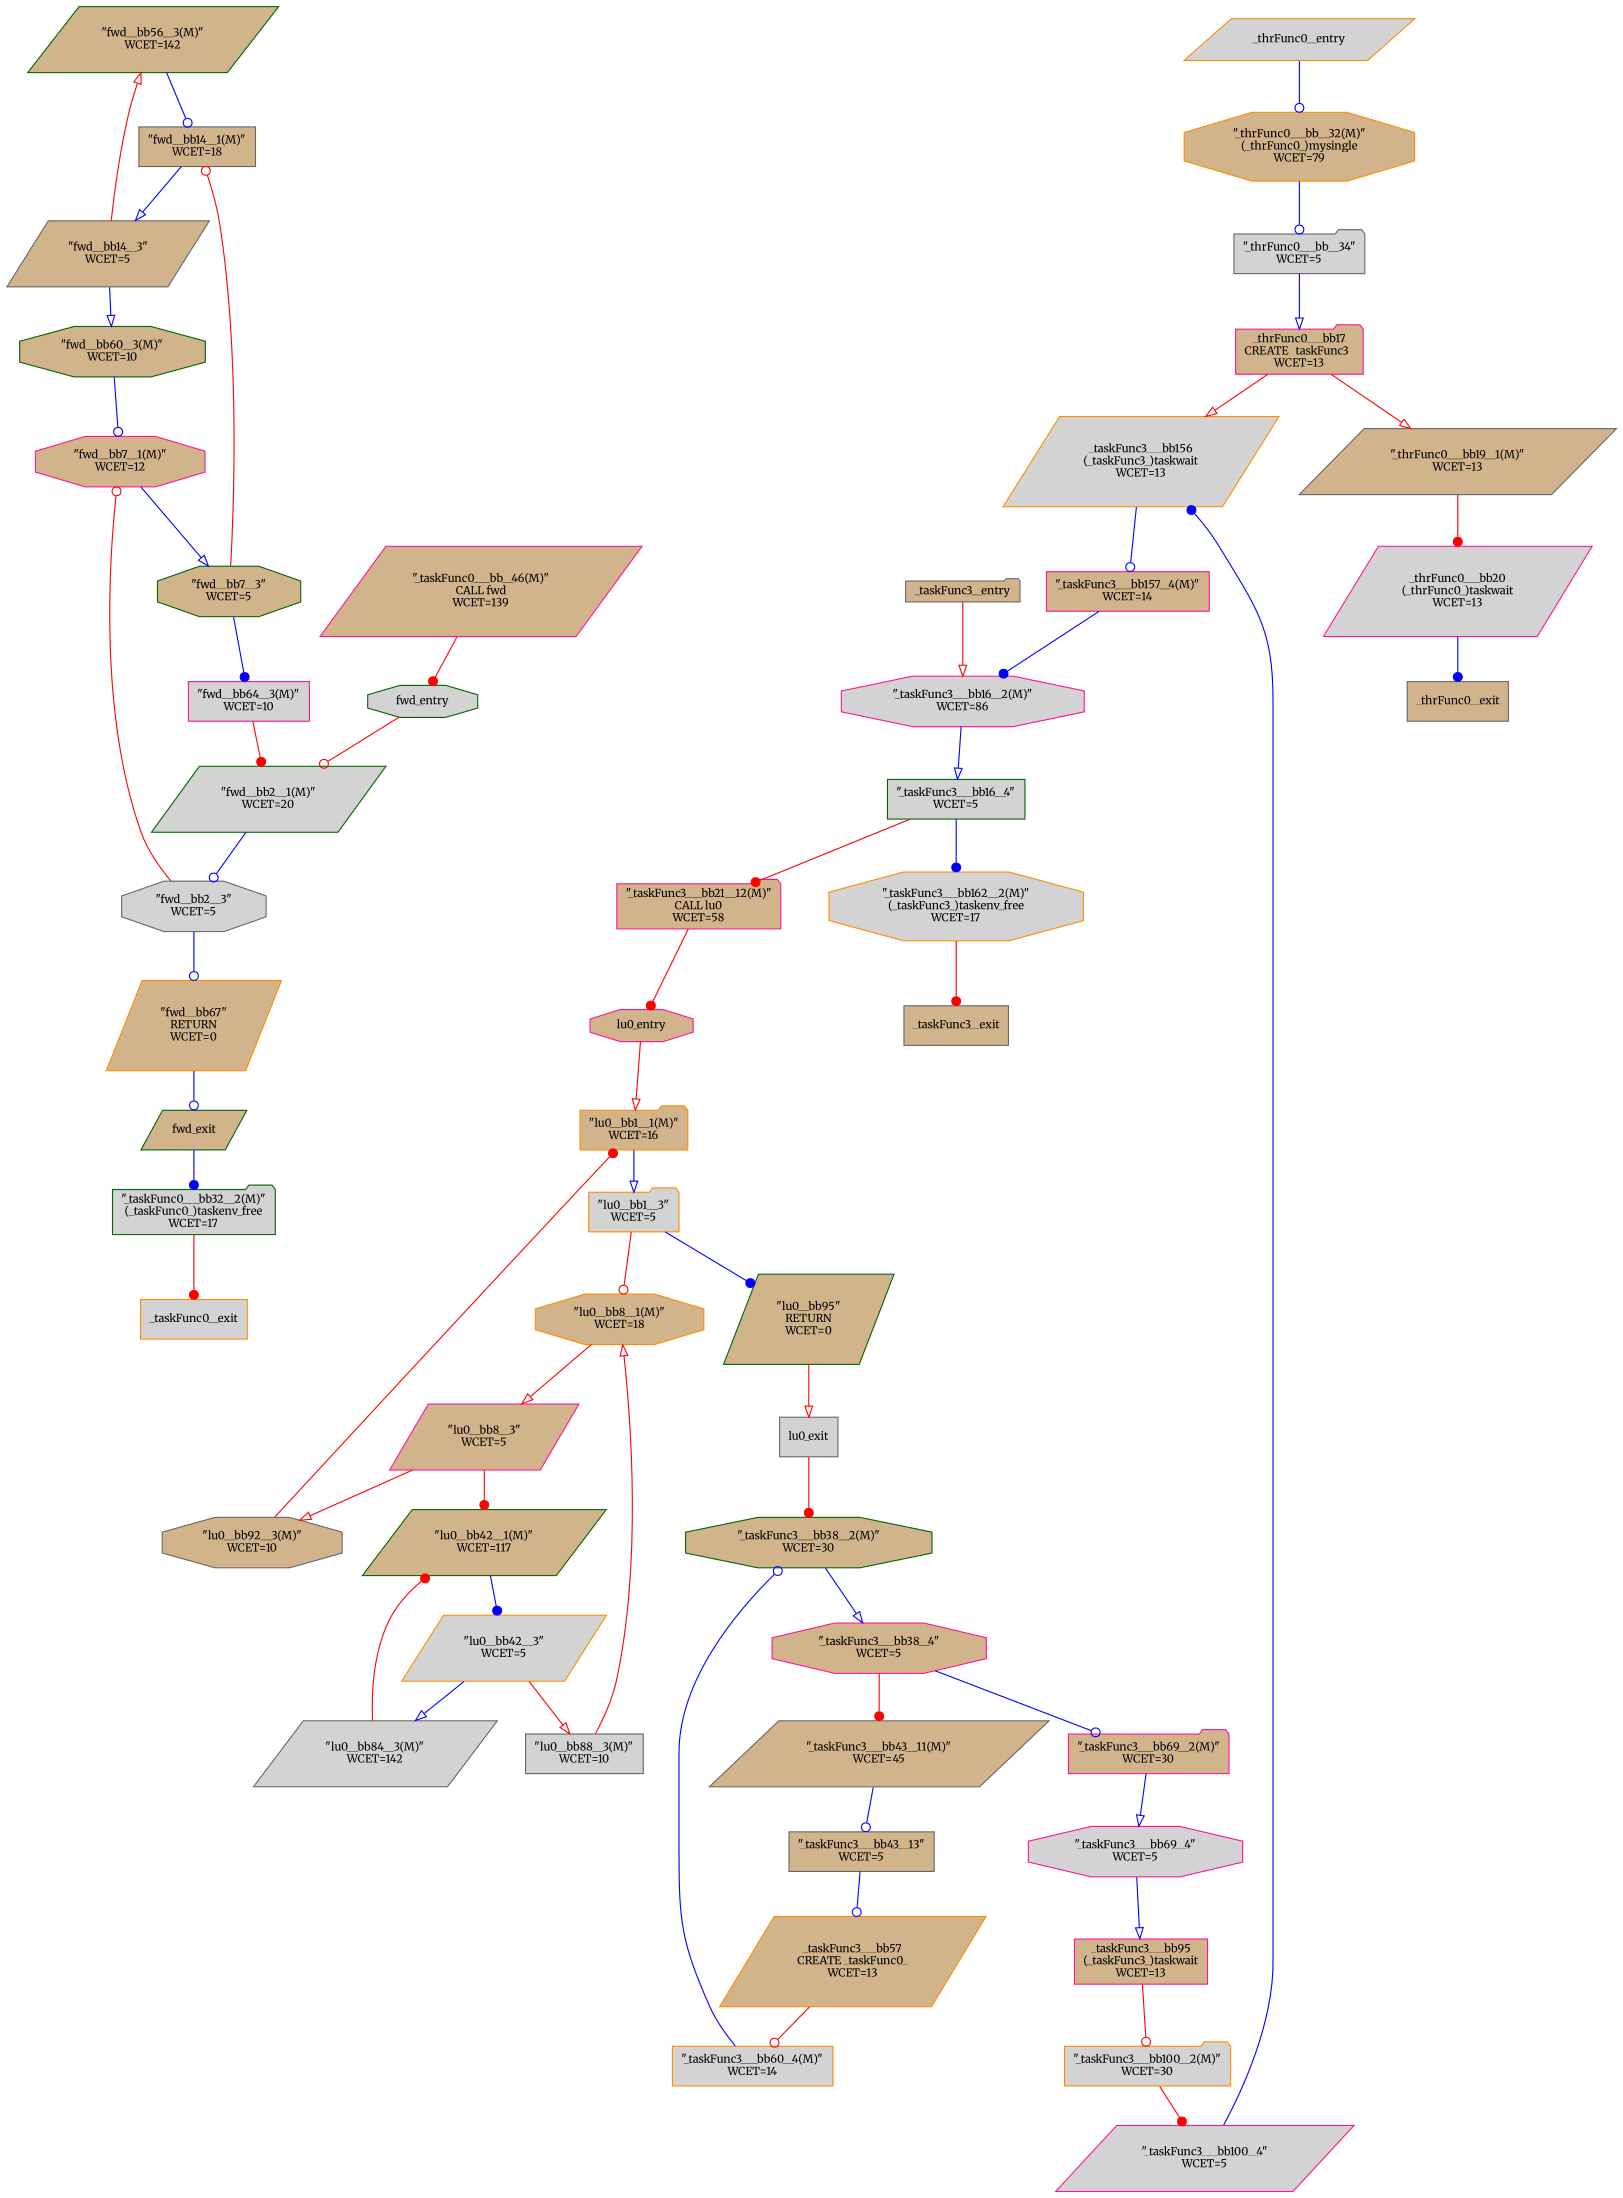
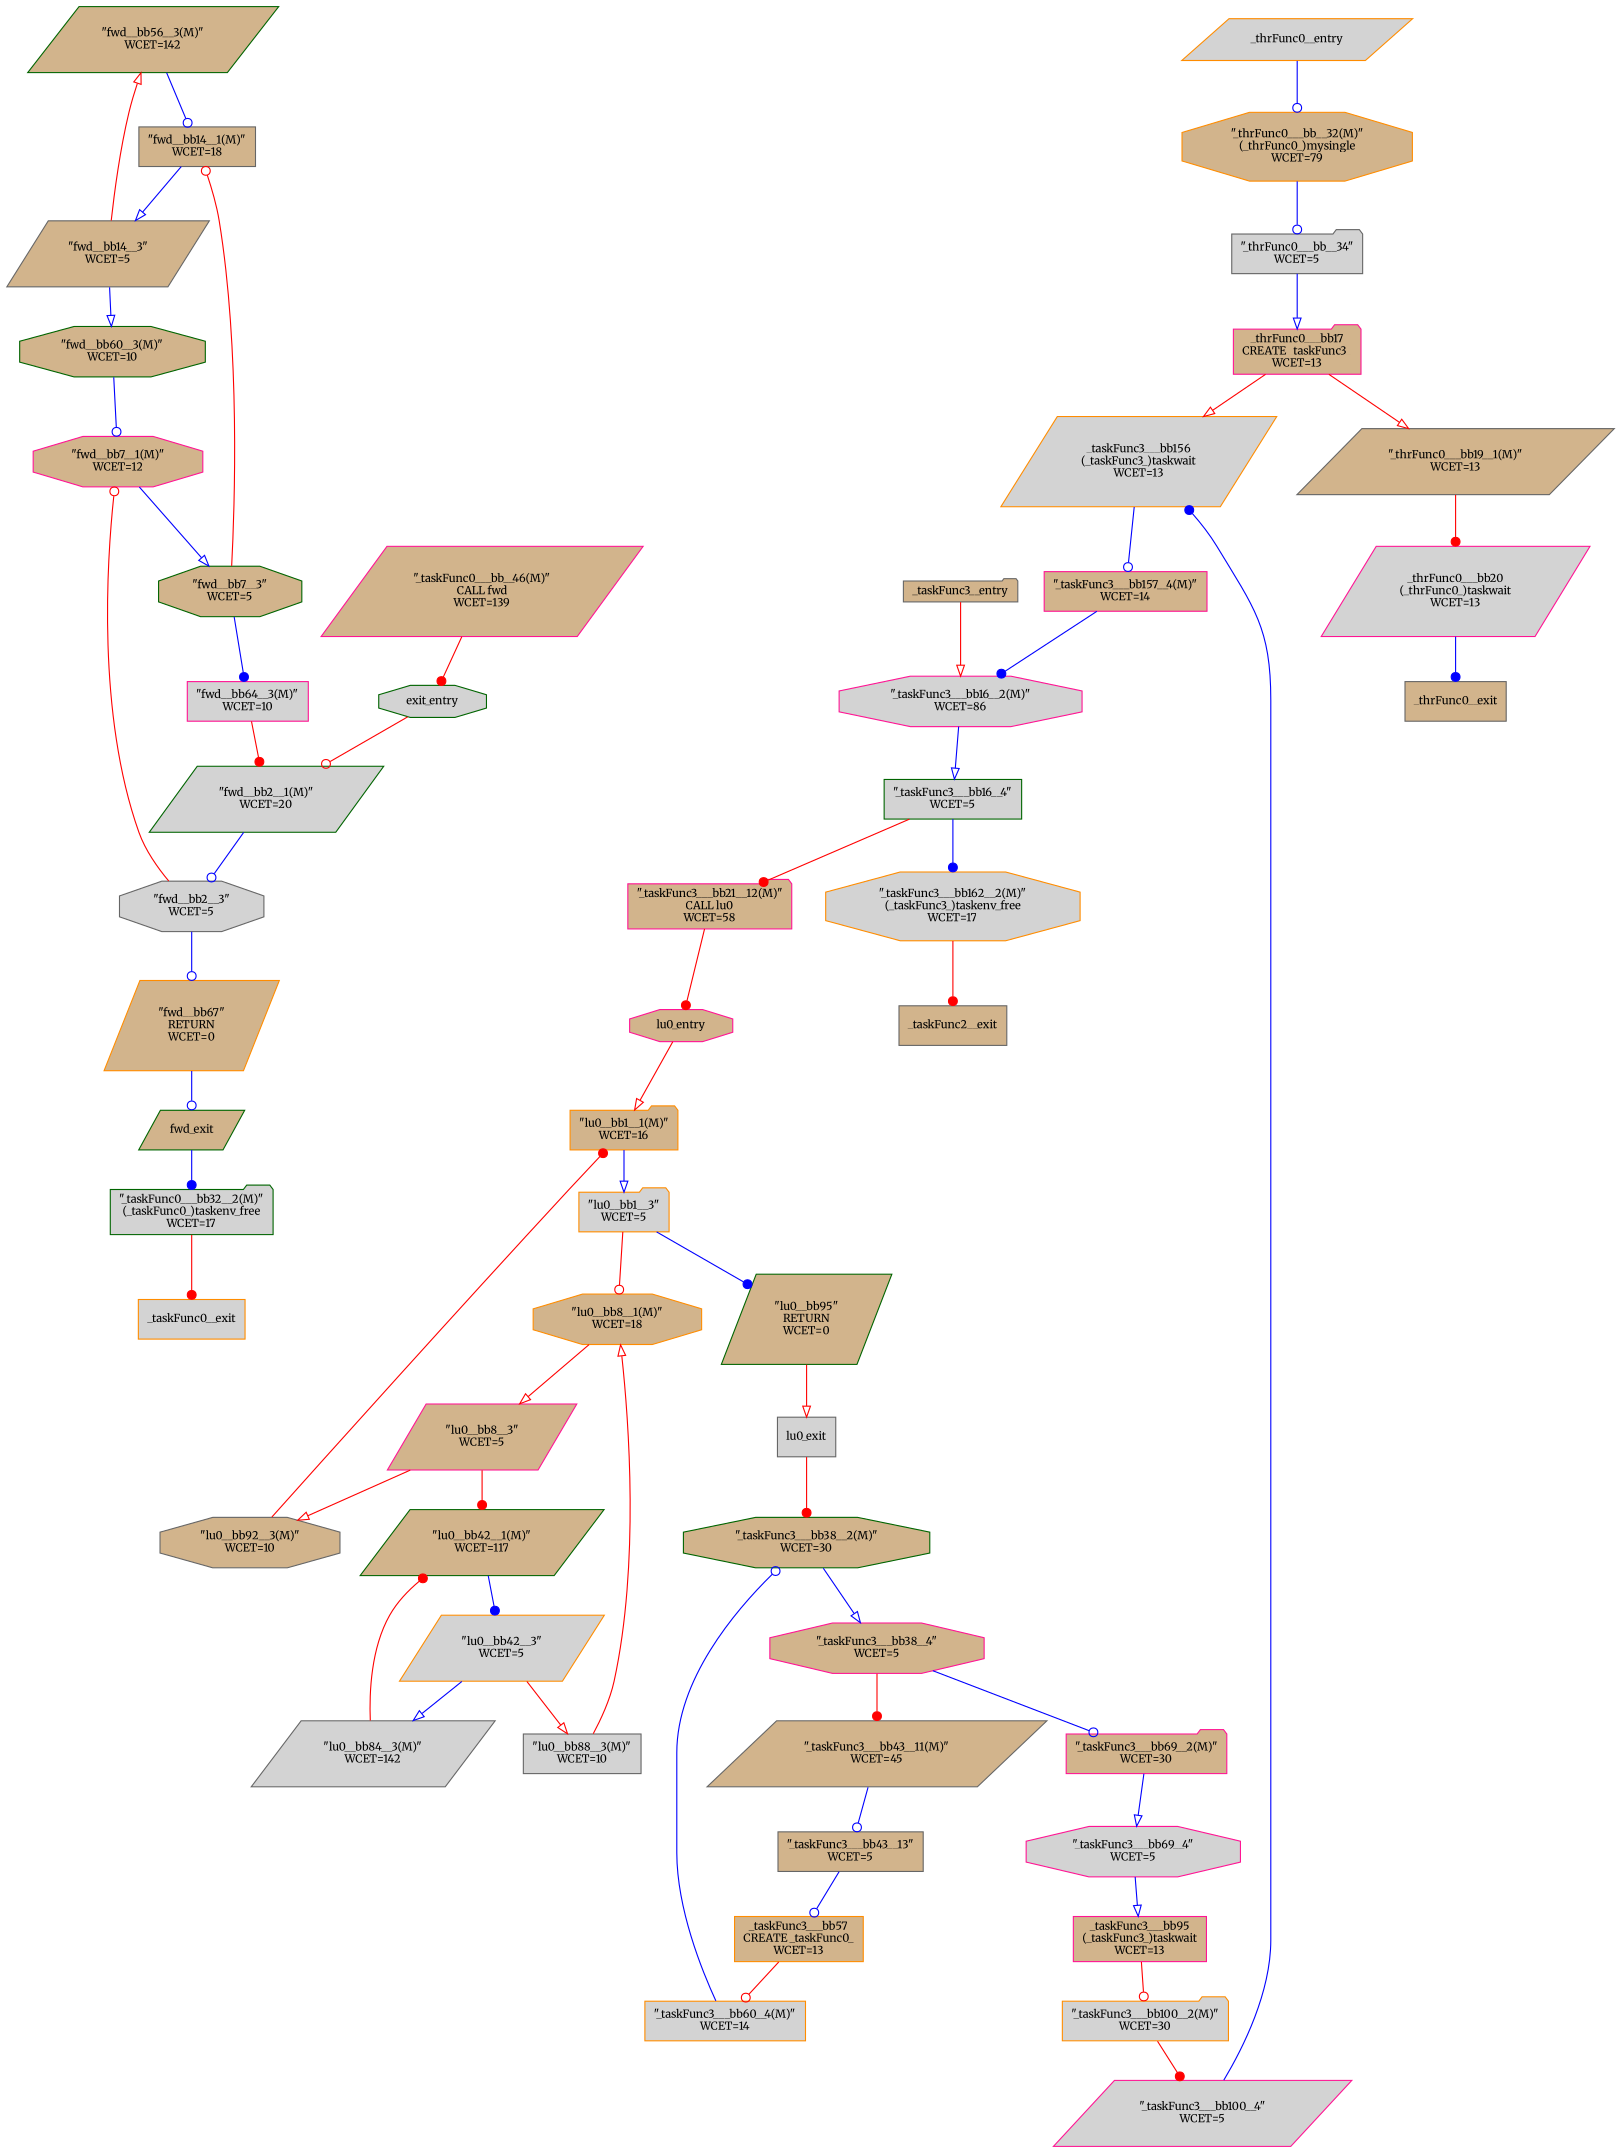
  strict digraph {
    fontname=Merriweather
    fontsize=10
    rankdir=TB
    node [color=deeppink fillcolor=tan fontname=Merriweather fontsize=10 shape=parallelogram style=filled]
    edge [arrowhead=dot color=blue fontname=Merriweather]
    n1 [color=darkgreen label="\"fwd__bb56__3(M)\"\nWCET=142" width=0.01]
    n2 [color=gray40 label="\"fwd__bb14__1(M)\"\nWCET=18" shape=box width=0.01]
    n3 [color=gray40 label="\"fwd__bb14__3\"\nWCET=5" width=0.01]
    n4 [color=darkgreen fillcolor=lightgrey label="\"fwd__bb2__1(M)\"\nWCET=20" width=0.01]
    n5 [color=gray40 fillcolor=lightgrey label="\"fwd__bb2__3\"\nWCET=5" shape=octagon width=0.01]
    n6 [label="\"fwd__bb7__1(M)\"\nWCET=12" shape=octagon width=0.01]
    n7 [color=darkorange label="\"fwd__bb67\"\nRETURN\nWCET=0" width=0.01]
    n8 [color=darkgreen label="\"fwd__bb7__3\"\nWCET=5" shape=octagon width=0.01]
    n9 [fillcolor=lightgrey label="\"fwd__bb64__3(M)\"\nWCET=10" shape=box width=0.01]
    n10 [color=darkgreen label="\"fwd__bb60__3(M)\"\nWCET=10" shape=octagon width=0.01]
    n11 [color=darkgreen label=fwd_exit width=0.01]
    n12 [color=darkgreen fillcolor=lightgrey label="\"_taskFunc0___bb32__2(M)\"\n(_taskFunc0_)taskenv_free\nWCET=17" shape=folder width=0.01]
    n13 [color=darkorange fillcolor=lightgrey label=_taskFunc0__exit shape=box width=0.01]
-   n14 [color=darkgreen fillcolor=lightgrey height=0.01 label=fwd_entry shape=octagon width=0.01]
+   n14 [color=darkgreen fillcolor=lightgrey height=0.01 label=exit_entry shape=octagon width=0.01]
    n15 [color=darkorange fillcolor=lightgrey label="_taskFunc3___bb156\n(_taskFunc3_)taskwait\nWCET=13" width=0.01]
    n16 [label="\"_taskFunc3___bb157__4(M)\"\nWCET=14" shape=box width=0.01]
    n17 [fillcolor=lightgrey label="\"_taskFunc3___bb16__2(M)\"\nWCET=86" shape=octagon width=0.01]
    n18 [color=darkorange fillcolor=lightgrey label="\"_taskFunc3___bb100__2(M)\"\nWCET=30" shape=folder width=0.01]
    n19 [fillcolor=lightgrey label="\"_taskFunc3___bb100__4\"\nWCET=5" width=0.01]
    n20 [label="\"_taskFunc3___bb38__4\"\nWCET=5" shape=octagon width=0.01]
    n21 [color=gray40 label="\"_taskFunc3___bb43__11(M)\"\nWCET=45" width=0.01]
    n22 [label="\"_taskFunc3___bb69__2(M)\"\nWCET=30" shape=folder width=0.01]
    n23 [color=gray40 label="\"_taskFunc3___bb43__13\"\nWCET=5" shape=box width=0.01]
    n24 [fillcolor=lightgrey label="\"_taskFunc3___bb69__4\"\nWCET=5" shape=octagon width=0.01]
    n25 [color=darkgreen label="\"_taskFunc3___bb38__2(M)\"\nWCET=30" shape=octagon width=0.01]
-   n26 [color=darkorange label="_taskFunc3___bb57\nCREATE _taskFunc0_\nWCET=13" width=0.01]
+   n26 [color=darkorange label="_taskFunc3___bb57\nCREATE _taskFunc0_\nWCET=13" shape=box width=0.01]
    n27 [color=darkorange fillcolor=lightgrey label="\"_taskFunc3___bb60__4(M)\"\nWCET=14" shape=box width=0.01]
    n28 [color=darkorange fillcolor=lightgrey label="\"_taskFunc3___bb162__2(M)\"\n(_taskFunc3_)taskenv_free\nWCET=17" shape=octagon width=0.01]
-   n29 [color=gray40 label=_taskFunc3__exit shape=box width=0.01]
+   n29 [color=gray40 label=_taskFunc2__exit shape=box width=0.01]
    n30 [color=gray40 height=0.01 label=_taskFunc3__entry shape=folder width=0.01]
    n31 [color=darkgreen fillcolor=lightgrey label="\"_taskFunc3___bb16__4\"\nWCET=5" shape=box width=0.01]
    n32 [label="\"_taskFunc3___bb21__12(M)\"\nCALL lu0\nWCET=58" shape=folder width=0.01]
    n33 [height=0.01 label=lu0_entry shape=octagon width=0.01]
    n34 [color=darkorange label="\"lu0__bb1__1(M)\"\nWCET=16" shape=folder width=0.01]
    n35 [label="_taskFunc3___bb95\n(_taskFunc3_)taskwait\nWCET=13" shape=box width=0.01]
    n36 [color=gray40 fillcolor=lightgrey label=lu0_exit shape=box width=0.01]
    n37 [color=gray40 fillcolor=lightgrey label="\"lu0__bb88__3(M)\"\nWCET=10" shape=box width=0.01]
    n38 [color=darkorange label="\"lu0__bb8__1(M)\"\nWCET=18" shape=octagon width=0.01]
    n39 [label="\"lu0__bb8__3\"\nWCET=5" width=0.01]
    n40 [color=darkgreen label="\"lu0__bb42__1(M)\"\nWCET=117" width=0.01]
    n41 [color=darkorange fillcolor=lightgrey label="\"lu0__bb42__3\"\nWCET=5" width=0.01]
    n42 [color=gray40 fillcolor=lightgrey label="\"lu0__bb84__3(M)\"\nWCET=142" width=0.01]
    n43 [color=gray40 label="\"lu0__bb92__3(M)\"\nWCET=10" shape=octagon width=0.01]
    n44 [color=darkorange fillcolor=lightgrey label="\"lu0__bb1__3\"\nWCET=5" shape=folder width=0.01]
    n45 [color=darkgreen label="\"lu0__bb95\"\nRETURN\nWCET=0" width=0.01]
    n46 [label="\"_taskFunc0___bb__46(M)\"\nCALL fwd\nWCET=139" width=0.01]
    n47 [color=gray40 label="\"_thrFunc0___bb19__1(M)\"\nWCET=13" width=0.01]
    n48 [fillcolor=lightgrey label="_thrFunc0___bb20\n(_thrFunc0_)taskwait\nWCET=13" width=0.01]
    n49 [color=gray40 label=_thrFunc0__exit shape=box width=0.01]
    n50 [color=darkorange fillcolor=lightgrey height=0.01 label=_thrFunc0__entry width=0.01]
    n51 [color=darkorange label="\"_thrFunc0___bb__32(M)\"\n(_thrFunc0_)mysingle\nWCET=79" shape=octagon width=0.01]
    n52 [color=gray40 fillcolor=lightgrey label="\"_thrFunc0___bb__34\"\nWCET=5" shape=folder width=0.01]
    n53 [label="_thrFunc0___bb17\nCREATE _taskFunc3_\nWCET=13" shape=folder width=0.01]
    n1 -> n2 [arrowhead=odot]
    n2 -> n3 [arrowhead=onormal]
    n3 -> n1 [arrowhead=onormal color=red]
    n3 -> n10 [arrowhead=onormal]
    n4 -> n5 [arrowhead=odot]
    n5 -> n6 [arrowhead=odot color=red]
    n5 -> n7 [arrowhead=odot]
    n6 -> n8 [arrowhead=onormal]
    n7 -> n11 [arrowhead=odot]
    n8 -> n2 [arrowhead=odot color=red]
    n8 -> n9
    n9 -> n4 [color=red]
    n10 -> n6 [arrowhead=odot]
    n11 -> n12
    n12 -> n13 [color=red]
    n14 -> n4 [arrowhead=odot color=red]
    n15 -> n16 [arrowhead=odot]
    n16 -> n17
    n17 -> n31 [arrowhead=onormal]
    n18 -> n19 [color=red]
    n19 -> n15
    n20 -> n21 [color=red]
    n20 -> n22 [arrowhead=odot]
    n21 -> n23 [arrowhead=odot]
    n22 -> n24 [arrowhead=onormal]
    n23 -> n26 [arrowhead=odot]
    n24 -> n35 [arrowhead=onormal]
    n25 -> n20 [arrowhead=onormal]
    n26 -> n27 [arrowhead=odot color=red]
    n27 -> n25 [arrowhead=odot]
    n28 -> n29 [color=red]
    n30 -> n17 [arrowhead=onormal color=red]
    n31 -> n28
    n31 -> n32 [color=red]
    n32 -> n33 [color=red]
    n33 -> n34 [arrowhead=onormal color=red]
    n34 -> n44 [arrowhead=onormal]
    n35 -> n18 [arrowhead=odot color=red]
    n36 -> n25 [color=red]
    n37 -> n38 [arrowhead=onormal color=red]
    n38 -> n39 [arrowhead=onormal color=red]
    n39 -> n40 [color=red]
    n39 -> n43 [arrowhead=onormal color=red]
    n40 -> n41
    n41 -> n37 [arrowhead=onormal color=red]
    n41 -> n42 [arrowhead=onormal]
    n42 -> n40 [color=red]
    n43 -> n34 [color=red]
    n44 -> n38 [arrowhead=odot color=red]
    n44 -> n45
    n45 -> n36 [arrowhead=onormal color=red]
    n46 -> n14 [color=red]
    n47 -> n48 [color=red]
    n48 -> n49
    n50 -> n51 [arrowhead=odot]
    n51 -> n52 [arrowhead=odot]
    n52 -> n53 [arrowhead=onormal]
    n53 -> n15 [arrowhead=onormal color=red]
    n53 -> n47 [arrowhead=onormal color=red]
  }
